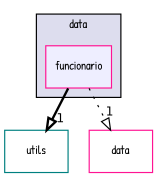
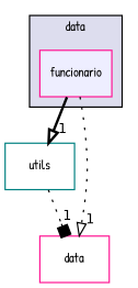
  digraph {
    compound=true
    fontname="Patrick Hand"
    node [color=deeppink fontname="Patrick Hand" fontsize=10 shape=box]
    edge [arrowhead=onormal fontname="Patrick Hand" headlabel=1 labeldistance=1.5 labelfontname=Helvetica labelfontsize=10 style=dotted]
    n1 [fillcolor="#eeeeff" label=funcionario pencolor=black style=filled]
    n2 [color=teal label=utils]
    n3 [label=data]
    subgraph cluster_1 {
      bgcolor="#ddddee"
      fontsize=10
      label=data
      pencolor=black
      n1
    }
    n1 -> n2 [style=bold]
    n1 -> n3
+   n2 -> n3 [arrowhead=box]
  }
